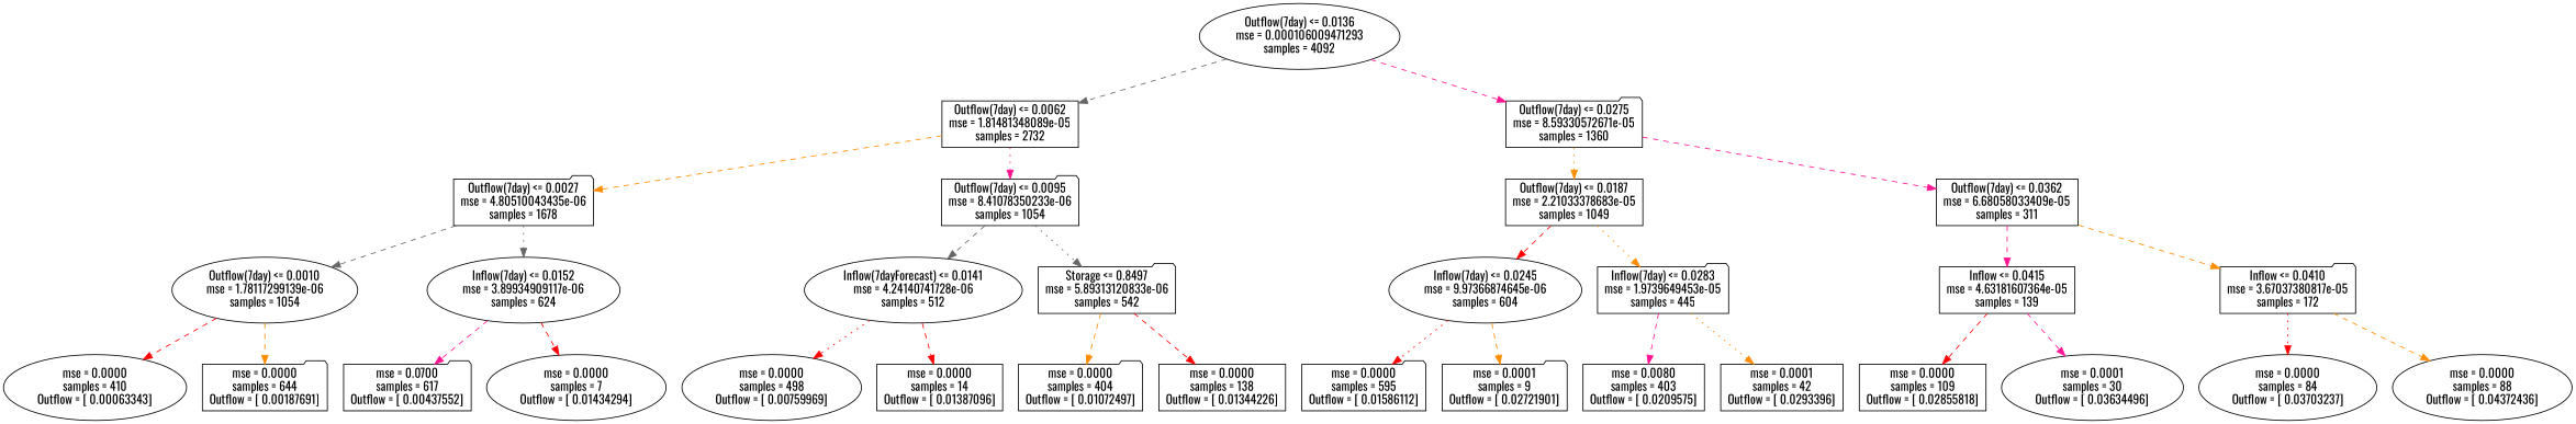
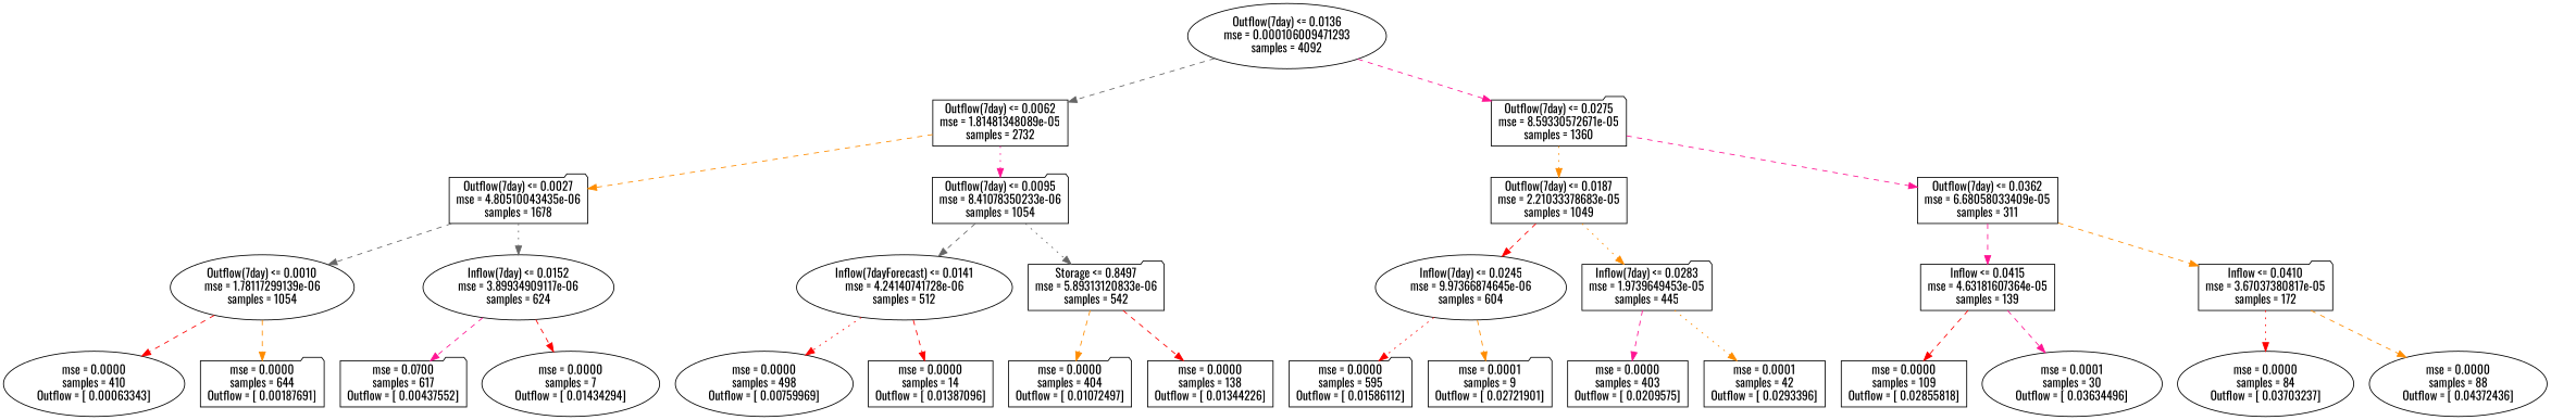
  digraph {
    fontname=Oswald
    node [fontname=Oswald shape=ellipse]
    edge [color=darkorange fontname=Oswald style=dashed]
    n1 [label="Outflow(7day) <= 0.0136\nmse = 0.000106009471293\nsamples = 4092"]
    n2 [label="Outflow(7day) <= 0.0062\nmse = 1.81481348089e-05\nsamples = 2732" shape=box]
    n3 [label="Outflow(7day) <= 0.0275\nmse = 8.59330572671e-05\nsamples = 1360" shape=folder]
    n4 [label="Outflow(7day) <= 0.0027\nmse = 4.80510043435e-06\nsamples = 1678" shape=folder]
    n5 [label="Outflow(7day) <= 0.0095\nmse = 8.41078350233e-06\nsamples = 1054" shape=folder]
    n6 [label="Outflow(7day) <= 0.0187\nmse = 2.21033378683e-05\nsamples = 1049" shape=box]
    n7 [label="Outflow(7day) <= 0.0362\nmse = 6.68058033409e-05\nsamples = 311" shape=box]
    n8 [label="Outflow(7day) <= 0.0010\nmse = 1.78117299139e-06\nsamples = 1054"]
    n9 [label="Inflow(7day) <= 0.0152\nmse = 3.89934909117e-06\nsamples = 624"]
    n10 [label="Inflow(7dayForecast) <= 0.0141\nmse = 4.24140741728e-06\nsamples = 512"]
    n11 [label="Storage <= 0.8497\nmse = 5.89313120833e-06\nsamples = 542" shape=folder]
    n12 [label="mse = 0.0000\nsamples = 410\nOutflow = [ 0.00063343]"]
    n13 [label="mse = 0.0000\nsamples = 644\nOutflow = [ 0.00187691]" shape=folder]
    n14 [label="mse = 0.0700\nsamples = 617\nOutflow = [ 0.00437552]" shape=folder]
    n15 [label="mse = 0.0000\nsamples = 7\nOutflow = [ 0.01434294]"]
    n16 [label="mse = 0.0000\nsamples = 498\nOutflow = [ 0.00759969]"]
    n17 [label="mse = 0.0000\nsamples = 14\nOutflow = [ 0.01387096]" shape=box]
    n18 [label="mse = 0.0000\nsamples = 404\nOutflow = [ 0.01072497]" shape=folder]
    n19 [label="mse = 0.0000\nsamples = 138\nOutflow = [ 0.01344226]" shape=box]
    n20 [label="Inflow(7day) <= 0.0245\nmse = 9.97366874645e-06\nsamples = 604"]
    n21 [label="Inflow(7day) <= 0.0283\nmse = 1.9739649453e-05\nsamples = 445" shape=folder]
    n22 [label="Inflow <= 0.0415\nmse = 4.63181607364e-05\nsamples = 139" shape=box]
    n23 [label="Inflow <= 0.0410\nmse = 3.67037380817e-05\nsamples = 172" shape=folder]
    n24 [label="mse = 0.0000\nsamples = 595\nOutflow = [ 0.01586112]" shape=folder]
    n25 [label="mse = 0.0001\nsamples = 9\nOutflow = [ 0.02721901]" shape=folder]
-   n26 [label="mse = 0.0080\nsamples = 403\nOutflow = [ 0.0209575]" shape=box]
+   n26 [label="mse = 0.0000\nsamples = 403\nOutflow = [ 0.0209575]" shape=box]
    n27 [label="mse = 0.0001\nsamples = 42\nOutflow = [ 0.0293396]" shape=box]
    n28 [label="mse = 0.0000\nsamples = 109\nOutflow = [ 0.02855818]" shape=box]
    n29 [label="mse = 0.0001\nsamples = 30\nOutflow = [ 0.03634496]"]
    n30 [label="mse = 0.0000\nsamples = 84\nOutflow = [ 0.03703237]"]
    n31 [label="mse = 0.0000\nsamples = 88\nOutflow = [ 0.04372436]"]
    n1 -> n2 [color=gray40]
    n1 -> n3 [color=deeppink]
    n2 -> n4
    n2 -> n5 [color=deeppink style=dotted]
    n3 -> n6 [style=dotted]
    n3 -> n7 [color=deeppink]
    n4 -> n8 [color=gray40]
    n4 -> n9 [color=gray40 style=dotted]
    n5 -> n10 [color=gray40]
    n5 -> n11 [color=gray40 style=dotted]
    n6 -> n20 [color=red]
    n6 -> n21 [style=dotted]
    n7 -> n22 [color=deeppink]
    n7 -> n23
    n8 -> n12 [color=red]
    n8 -> n13
    n9 -> n14 [color=deeppink]
    n9 -> n15 [color=red]
    n10 -> n16 [color=red style=dotted]
    n10 -> n17 [color=red]
    n11 -> n18
    n11 -> n19 [color=red]
    n20 -> n24 [color=red style=dotted]
    n20 -> n25
    n21 -> n26 [color=deeppink]
    n21 -> n27 [style=dotted]
    n22 -> n28 [color=red]
    n22 -> n29 [color=deeppink]
    n23 -> n30 [color=red style=dotted]
    n23 -> n31
  }
